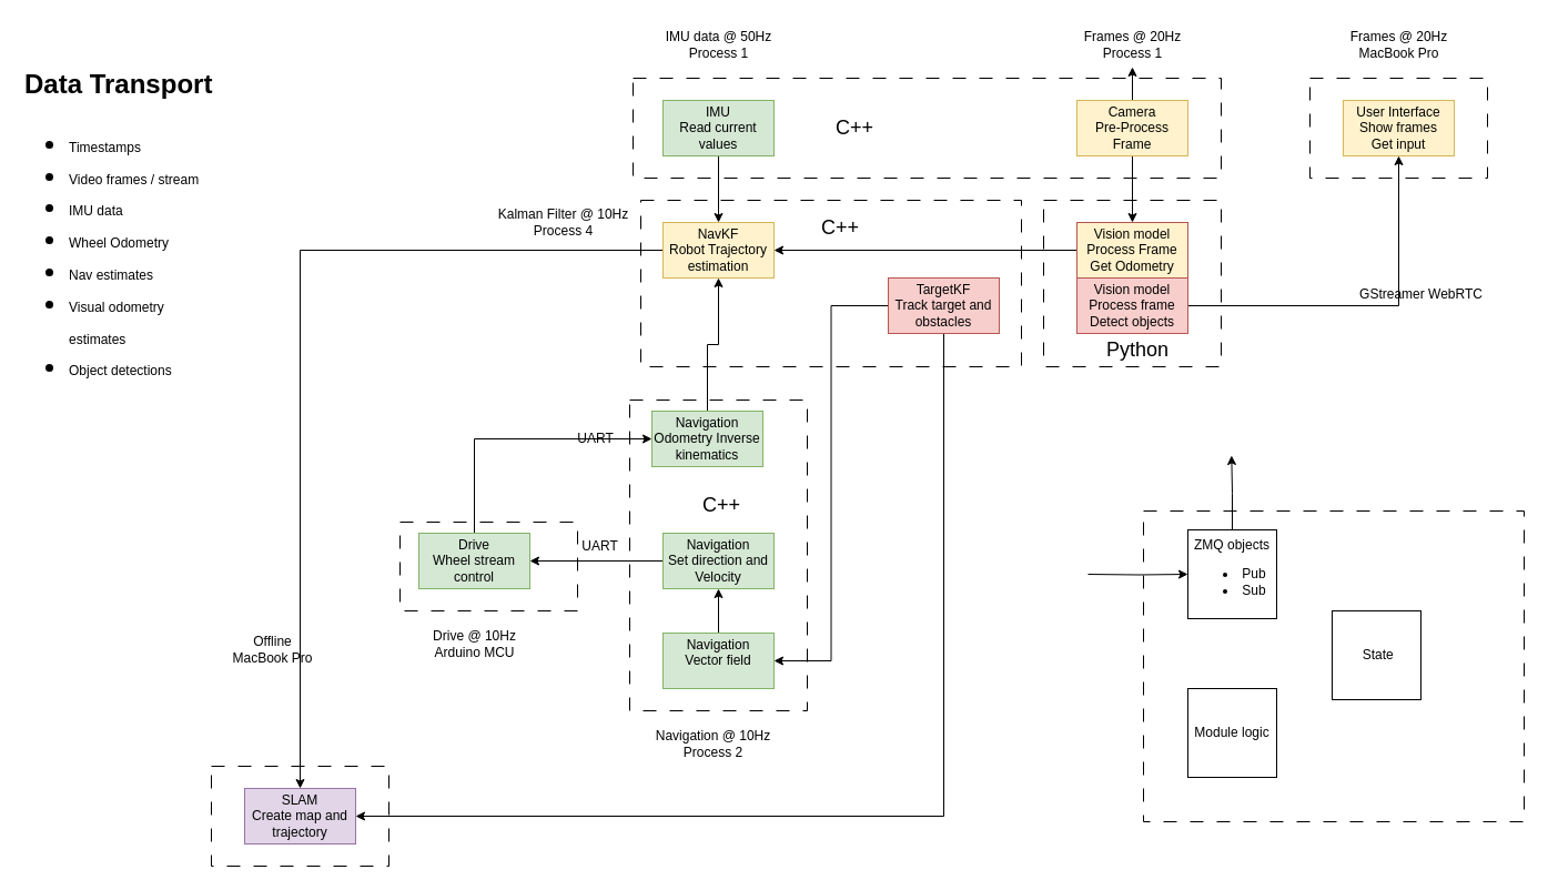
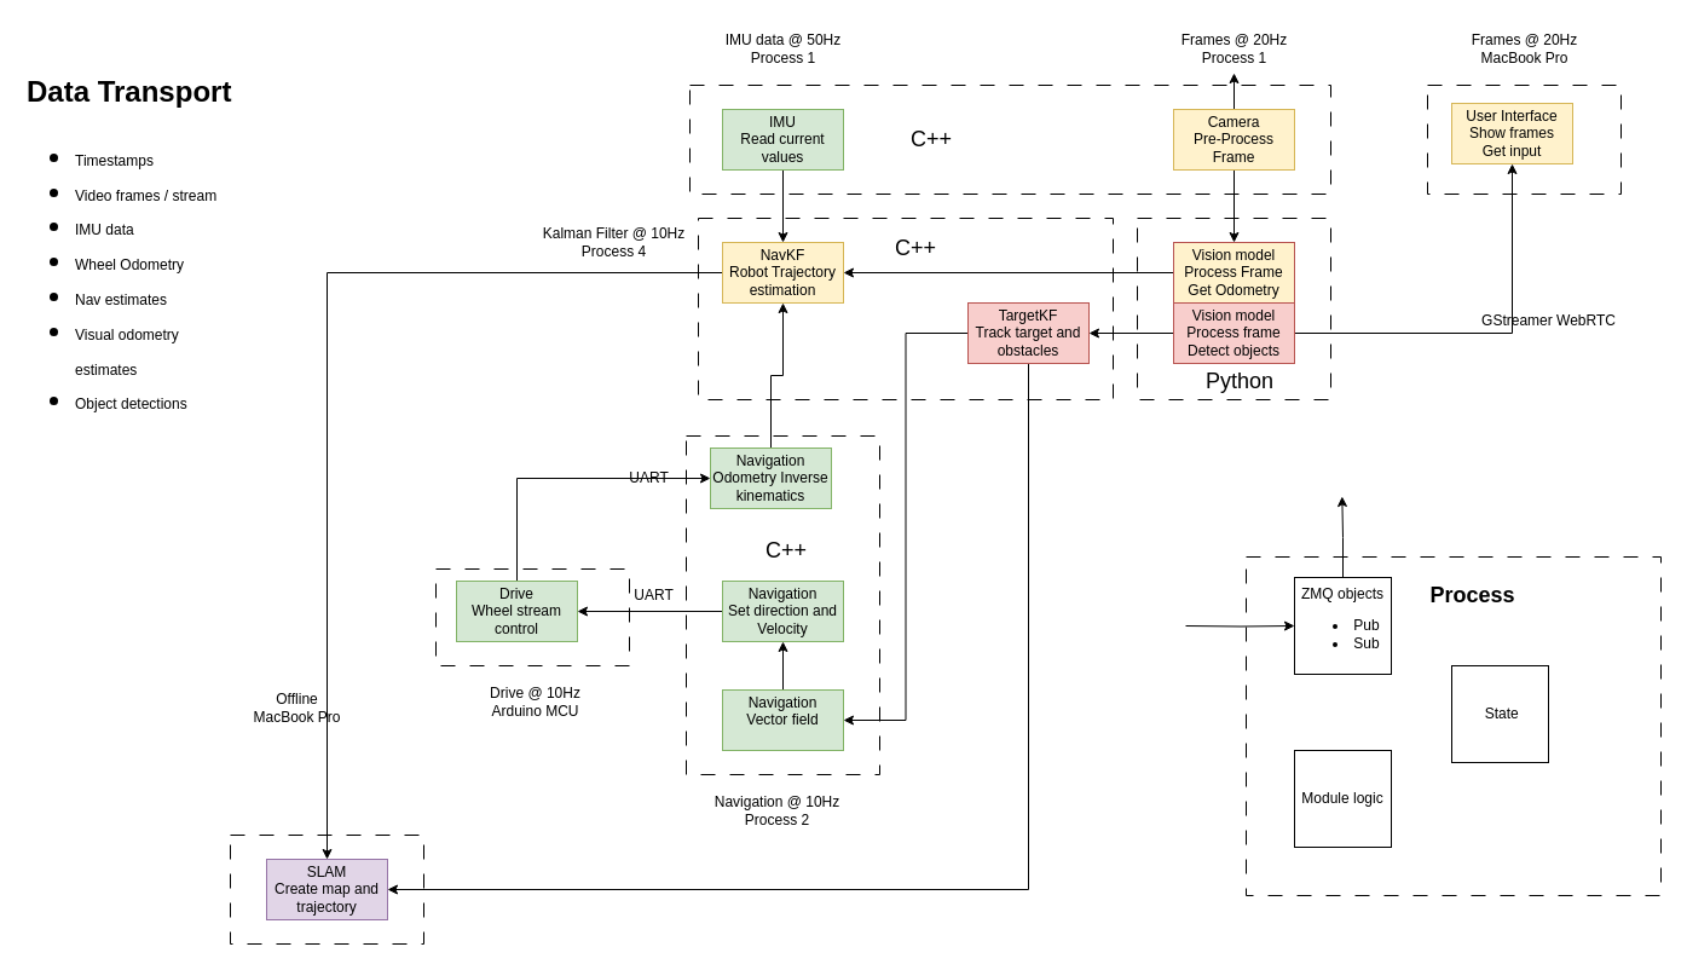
  <mxCell id="0" />
  <mxCell id="1" parent="0" />
  <mxCell id="2" value="" style="rounded=0;whiteSpace=wrap;html=1;fillColor=none;dashed=1;dashPattern=12 12;" vertex="1" parent="1"><mxGeometry x="1030" y="460" width="343" height="280" as="geometry" /></mxCell>
  <mxCell id="3" value="UART" style="text;html=1;align=center;verticalAlign=middle;resizable=0;points=[];autosize=1;strokeColor=none;fillColor=none;" parent="1" vertex="1"><mxGeometry x="510" y="477" width="60" height="30" as="geometry" /></mxCell>
  <mxCell id="4" value="" style="rounded=0;whiteSpace=wrap;html=1;fillColor=none;dashed=1;dashPattern=12 12;" parent="1" vertex="1"><mxGeometry x="940" y="180" width="160" height="150" as="geometry" /></mxCell>
  <mxCell id="5" value="" style="rounded=0;whiteSpace=wrap;html=1;fillColor=none;dashed=1;dashPattern=12 12;" parent="1" vertex="1"><mxGeometry x="577" y="180" width="343" height="150" as="geometry" /></mxCell>
  <mxCell id="6" value="" style="rounded=0;whiteSpace=wrap;html=1;fillColor=none;dashed=1;dashPattern=12 12;" parent="1" vertex="1"><mxGeometry x="570" y="70" width="530" height="90" as="geometry" /></mxCell>
  <mxCell id="7" value="" style="rounded=0;whiteSpace=wrap;html=1;fillColor=none;dashed=1;dashPattern=12 12;" parent="1" vertex="1"><mxGeometry x="567" y="360" width="160" height="280" as="geometry" /></mxCell>
  <mxCell id="8" style="edgeStyle=orthogonalEdgeStyle;rounded=0;orthogonalLoop=1;jettySize=auto;html=1;entryX=0.5;entryY=0;entryDx=0;entryDy=0;" parent="1" source="10" target="12" edge="1"><mxGeometry relative="1" as="geometry" /></mxCell>
  <mxCell id="9" value="" style="edgeStyle=orthogonalEdgeStyle;rounded=0;orthogonalLoop=1;jettySize=auto;html=1;" parent="1" source="10" target="32" edge="1"><mxGeometry relative="1" as="geometry" /></mxCell>
  <mxCell id="10" value="Camera&lt;div&gt;Pre-Process Frame&lt;/div&gt;" style="html=1;dashed=0;whiteSpace=wrap;fillColor=#fff2cc;strokeColor=#d6b656;" parent="1" vertex="1"><mxGeometry x="970" y="90" width="100" height="50" as="geometry" /></mxCell>
  <mxCell id="11" style="edgeStyle=orthogonalEdgeStyle;rounded=0;orthogonalLoop=1;jettySize=auto;html=1;entryX=1;entryY=0.5;entryDx=0;entryDy=0;" parent="1" source="12" target="20" edge="1"><mxGeometry relative="1" as="geometry" /></mxCell>
  <mxCell id="12" value="&lt;div&gt;Vision model&lt;/div&gt;&lt;div&gt;Process Frame&lt;/div&gt;&lt;div&gt;Get Odometry&lt;/div&gt;" style="html=1;dashed=0;whiteSpace=wrap;fillColor=#fff2cc;strokeColor=#b85450;" parent="1" vertex="1"><mxGeometry x="970" y="200" width="100" height="50" as="geometry" /></mxCell>
  <mxCell id="13" style="edgeStyle=orthogonalEdgeStyle;rounded=0;orthogonalLoop=1;jettySize=auto;html=1;" parent="1" source="14" target="20" edge="1"><mxGeometry relative="1" as="geometry" /></mxCell>
  <mxCell id="14" value="&lt;div&gt;&lt;span style=&quot;background-color: transparent; color: light-dark(rgb(0, 0, 0), rgb(255, 255, 255));&quot;&gt;Navigation&lt;/span&gt;&lt;/div&gt;&lt;div&gt;&lt;span style=&quot;background-color: transparent; color: light-dark(rgb(0, 0, 0), rgb(255, 255, 255));&quot;&gt;Odometry Inverse kinematics&lt;/span&gt;&lt;/div&gt;" style="html=1;dashed=0;whiteSpace=wrap;fillColor=#d5e8d4;strokeColor=#82b366;" parent="1" vertex="1"><mxGeometry x="587" y="370" width="100" height="50" as="geometry" /></mxCell>
  <mxCell id="15" style="edgeStyle=orthogonalEdgeStyle;rounded=0;orthogonalLoop=1;jettySize=auto;html=1;exitX=0.5;exitY=0;exitDx=0;exitDy=0;entryX=0;entryY=0.5;entryDx=0;entryDy=0;" parent="1" source="16" target="14" edge="1"><mxGeometry relative="1" as="geometry" /></mxCell>
  <mxCell id="16" value="&lt;div&gt;Drive&lt;/div&gt;&lt;div&gt;Wheel stream control&lt;/div&gt;" style="html=1;dashed=0;whiteSpace=wrap;fillColor=#d5e8d4;strokeColor=#82b366;" parent="1" vertex="1"><mxGeometry x="377" y="480" width="100" height="50" as="geometry" /></mxCell>
  <mxCell id="17" value="" style="edgeStyle=orthogonalEdgeStyle;rounded=0;orthogonalLoop=1;jettySize=auto;html=1;" parent="1" source="18" target="16" edge="1"><mxGeometry relative="1" as="geometry" /></mxCell>
  <mxCell id="18" value="&lt;div&gt;&lt;span style=&quot;background-color: transparent; color: light-dark(rgb(0, 0, 0), rgb(255, 255, 255));&quot;&gt;Navigation&lt;/span&gt;&lt;/div&gt;&lt;div&gt;&lt;span style=&quot;background-color: transparent; color: light-dark(rgb(0, 0, 0), rgb(255, 255, 255));&quot;&gt;Set direction and Velocity&lt;/span&gt;&lt;/div&gt;" style="html=1;dashed=0;whiteSpace=wrap;fillColor=#d5e8d4;strokeColor=#82b366;" parent="1" vertex="1"><mxGeometry x="597" y="480" width="100" height="50" as="geometry" /></mxCell>
  <mxCell id="19" style="edgeStyle=orthogonalEdgeStyle;rounded=0;orthogonalLoop=1;jettySize=auto;html=1;" parent="1" source="20" target="29" edge="1"><mxGeometry relative="1" as="geometry" /></mxCell>
  <mxCell id="20" value="&lt;div&gt;NavKF&lt;/div&gt;&lt;div&gt;Robot Trajectory estimation&lt;/div&gt;" style="html=1;dashed=0;whiteSpace=wrap;fillColor=#fff2cc;strokeColor=#d6b656;" parent="1" vertex="1"><mxGeometry x="597" y="200" width="100" height="50" as="geometry" /></mxCell>
  <mxCell id="21" style="edgeStyle=orthogonalEdgeStyle;rounded=0;orthogonalLoop=1;jettySize=auto;html=1;entryX=0.5;entryY=0;entryDx=0;entryDy=0;" parent="1" source="22" target="20" edge="1"><mxGeometry relative="1" as="geometry" /></mxCell>
  <mxCell id="22" value="&lt;div&gt;IMU&lt;/div&gt;&lt;div&gt;Read current values&lt;/div&gt;" style="html=1;dashed=0;whiteSpace=wrap;fillColor=#d5e8d4;strokeColor=#82b366;" parent="1" vertex="1"><mxGeometry x="597" y="90" width="100" height="50" as="geometry" /></mxCell>
+ <mxCell id="23" style="edgeStyle=orthogonalEdgeStyle;rounded=0;orthogonalLoop=1;jettySize=auto;html=1;entryX=1;entryY=0.5;entryDx=0;entryDy=0;" parent="1" source="25" target="28" edge="1"><mxGeometry relative="1" as="geometry" /></mxCell>
  <mxCell id="24" style="edgeStyle=orthogonalEdgeStyle;rounded=0;orthogonalLoop=1;jettySize=auto;html=1;entryX=0.5;entryY=1;entryDx=0;entryDy=0;" parent="1" source="25" target="39" edge="1"><mxGeometry relative="1" as="geometry"><mxPoint x="1260" y="150" as="targetPoint" /></mxGeometry></mxCell>
  <mxCell id="25" value="&lt;div&gt;Vision model&lt;/div&gt;&lt;div&gt;Process frame&lt;/div&gt;&lt;div&gt;Detect objects&lt;/div&gt;" style="html=1;dashed=0;whiteSpace=wrap;fillColor=#f8cecc;strokeColor=#b85450;" parent="1" vertex="1"><mxGeometry x="970" y="250" width="100" height="50" as="geometry" /></mxCell>
  <mxCell id="26" style="edgeStyle=orthogonalEdgeStyle;rounded=0;orthogonalLoop=1;jettySize=auto;html=1;entryX=1;entryY=0.5;entryDx=0;entryDy=0;" parent="1" source="28" target="31" edge="1"><mxGeometry relative="1" as="geometry" /></mxCell>
  <mxCell id="27" style="edgeStyle=orthogonalEdgeStyle;rounded=0;orthogonalLoop=1;jettySize=auto;html=1;entryX=1;entryY=0.5;entryDx=0;entryDy=0;" parent="1" source="28" target="29" edge="1"><mxGeometry relative="1" as="geometry"><Array as="points"><mxPoint x="850" y="735" /></Array></mxGeometry></mxCell>
  <mxCell id="28" value="&lt;div&gt;TargetKF&lt;/div&gt;&lt;div&gt;Track target and obstacles&lt;/div&gt;" style="html=1;dashed=0;whiteSpace=wrap;fillColor=#f8cecc;strokeColor=#b85450;" parent="1" vertex="1"><mxGeometry x="800" y="250" width="100" height="50" as="geometry" /></mxCell>
  <mxCell id="29" value="&lt;div&gt;SLAM&lt;/div&gt;&lt;div&gt;Create map and trajectory&lt;/div&gt;" style="html=1;dashed=0;whiteSpace=wrap;fillColor=#e1d5e7;strokeColor=#9673a6;" parent="1" vertex="1"><mxGeometry x="220" y="710" width="100" height="50" as="geometry" /></mxCell>
  <mxCell id="30" style="edgeStyle=orthogonalEdgeStyle;rounded=0;orthogonalLoop=1;jettySize=auto;html=1;entryX=0.5;entryY=1;entryDx=0;entryDy=0;" parent="1" source="31" target="18" edge="1"><mxGeometry relative="1" as="geometry" /></mxCell>
  <mxCell id="31" value="&lt;div&gt;&lt;span style=&quot;background-color: transparent; color: light-dark(rgb(0, 0, 0), rgb(255, 255, 255));&quot;&gt;Navigation&lt;/span&gt;&lt;/div&gt;&lt;div&gt;&lt;span style=&quot;background-color: transparent; color: light-dark(rgb(0, 0, 0), rgb(255, 255, 255));&quot;&gt;Vector field&lt;/span&gt;&lt;/div&gt;&lt;div&gt;&lt;br&gt;&lt;/div&gt;" style="html=1;dashed=0;whiteSpace=wrap;fillColor=#d5e8d4;strokeColor=#82b366;" parent="1" vertex="1"><mxGeometry x="597" y="570" width="100" height="50" as="geometry" /></mxCell>
  <mxCell id="32" value="Frames @ 20Hz&lt;div&gt;Process 1&lt;/div&gt;" style="text;html=1;align=center;verticalAlign=middle;resizable=0;points=[];autosize=1;strokeColor=none;fillColor=none;" parent="1" vertex="1"><mxGeometry x="965" y="20" width="110" height="40" as="geometry" /></mxCell>
  <mxCell id="33" value="Navigation @ 10Hz&lt;div&gt;Process 2&lt;/div&gt;" style="text;html=1;align=center;verticalAlign=middle;resizable=0;points=[];autosize=1;strokeColor=none;fillColor=none;" parent="1" vertex="1"><mxGeometry x="577" y="650" width="130" height="40" as="geometry" /></mxCell>
  <mxCell id="34" value="IMU data @ 50Hz&lt;div&gt;Process 1&lt;/div&gt;" style="text;html=1;align=center;verticalAlign=middle;resizable=0;points=[];autosize=1;strokeColor=none;fillColor=none;" parent="1" vertex="1"><mxGeometry x="587" y="20" width="120" height="40" as="geometry" /></mxCell>
  <mxCell id="35" value="GStreamer WebRTC" style="text;html=1;align=center;verticalAlign=middle;resizable=0;points=[];autosize=1;strokeColor=none;fillColor=none;" parent="1" vertex="1"><mxGeometry x="1215" y="250" width="130" height="30" as="geometry" /></mxCell>
  <mxCell id="36" value="Kalman Filter @ 10Hz&lt;div&gt;Process 4&lt;/div&gt;" style="text;html=1;align=center;verticalAlign=middle;resizable=0;points=[];autosize=1;strokeColor=none;fillColor=none;" parent="1" vertex="1"><mxGeometry x="437" y="180" width="140" height="40" as="geometry" /></mxCell>
  <mxCell id="37" value="" style="rounded=0;whiteSpace=wrap;html=1;fillColor=none;dashed=1;dashPattern=12 12;" parent="1" vertex="1"><mxGeometry x="360" y="470" width="160" height="80" as="geometry" /></mxCell>
- <mxCell id="38" value="Drive @ 10Hz&lt;div&gt;Arduino MCU&lt;/div&gt;" style="text;html=1;align=center;verticalAlign=middle;resizable=0;points=[];autosize=1;strokeColor=none;fillColor=none;" parent="1" vertex="1"><mxGeometry x="377" y="560" width="100" height="40" as="geometry" /></mxCell>
- <mxCell id="39" value="&lt;div&gt;User Interface&lt;/div&gt;&lt;div&gt;Show frames&lt;/div&gt;&lt;div&gt;Get input&lt;/div&gt;" style="html=1;dashed=0;whiteSpace=wrap;fillColor=#fff2cc;strokeColor=#d6b656;" parent="1" vertex="1"><mxGeometry x="1210" y="90" width="100" height="50" as="geometry" /></mxCell>
+ <mxCell id="38" value="Drive @ 10Hz&lt;div&gt;Arduino MCU&lt;/div&gt;" style="text;html=1;align=center;verticalAlign=middle;resizable=0;points=[];autosize=1;strokeColor=none;fillColor=none;" parent="1" vertex="1"><mxGeometry x="392" y="560" width="100" height="40" as="geometry" /></mxCell>
+ <mxCell id="39" value="&lt;div&gt;User Interface&lt;/div&gt;&lt;div&gt;Show frames&lt;/div&gt;&lt;div&gt;Get input&lt;/div&gt;" style="html=1;dashed=0;whiteSpace=wrap;fillColor=#fff2cc;strokeColor=#d6b656;" parent="1" vertex="1"><mxGeometry x="1200" y="85" width="100" height="50" as="geometry" /></mxCell>
  <mxCell id="40" value="" style="rounded=0;whiteSpace=wrap;html=1;fillColor=none;dashed=1;dashPattern=12 12;" parent="1" vertex="1"><mxGeometry x="1180" y="70" width="160" height="90" as="geometry" /></mxCell>
  <mxCell id="41" value="Frames @ 20Hz&lt;div&gt;MacBook Pro&lt;/div&gt;" style="text;html=1;align=center;verticalAlign=middle;resizable=0;points=[];autosize=1;strokeColor=none;fillColor=none;" parent="1" vertex="1"><mxGeometry x="1205" y="20" width="110" height="40" as="geometry" /></mxCell>
  <mxCell id="42" value="UART" style="text;html=1;align=center;verticalAlign=middle;resizable=0;points=[];autosize=1;strokeColor=none;fillColor=none;" parent="1" vertex="1"><mxGeometry x="506" y="380" width="60" height="30" as="geometry" /></mxCell>
  <mxCell id="43" value="" style="rounded=0;whiteSpace=wrap;html=1;fillColor=none;dashed=1;dashPattern=12 12;" parent="1" vertex="1"><mxGeometry x="190" y="690" width="160" height="90" as="geometry" /></mxCell>
  <mxCell id="44" value="&lt;div&gt;Offline&lt;/div&gt;&lt;div&gt;MacBook Pro&lt;/div&gt;" style="text;html=1;align=center;verticalAlign=middle;resizable=0;points=[];autosize=1;strokeColor=none;fillColor=none;" parent="1" vertex="1"><mxGeometry x="195" y="565" width="100" height="40" as="geometry" /></mxCell>
  <mxCell id="45" value="&lt;h1 style=&quot;margin-top: 0px;&quot;&gt;&lt;span style=&quot;background-color: transparent; color: light-dark(rgb(0, 0, 0), rgb(255, 255, 255));&quot;&gt;Data Transport&lt;/span&gt;&lt;/h1&gt;&lt;h1 style=&quot;margin-top: 0px;&quot;&gt;&lt;ul&gt;&lt;li&gt;&lt;span style=&quot;background-color: transparent; color: light-dark(rgb(0, 0, 0), rgb(255, 255, 255)); font-size: 12px; font-weight: normal;&quot;&gt;Timestamps&lt;/span&gt;&lt;/li&gt;&lt;li&gt;&lt;span style=&quot;background-color: transparent; color: light-dark(rgb(0, 0, 0), rgb(255, 255, 255)); font-size: 12px; font-weight: normal;&quot;&gt;Video frames / stream&lt;/span&gt;&lt;/li&gt;&lt;li&gt;&lt;span style=&quot;background-color: transparent; color: light-dark(rgb(0, 0, 0), rgb(255, 255, 255)); font-size: 12px; font-weight: normal;&quot;&gt;IMU data&lt;/span&gt;&lt;/li&gt;&lt;li&gt;&lt;span style=&quot;background-color: transparent; color: light-dark(rgb(0, 0, 0), rgb(255, 255, 255)); font-size: 12px; font-weight: normal;&quot;&gt;Wheel Odometry&lt;/span&gt;&lt;/li&gt;&lt;li&gt;&lt;span style=&quot;background-color: transparent; color: light-dark(rgb(0, 0, 0), rgb(255, 255, 255)); font-size: 12px; font-weight: normal;&quot;&gt;Nav estimates&lt;/span&gt;&lt;/li&gt;&lt;li&gt;&lt;span style=&quot;background-color: transparent; color: light-dark(rgb(0, 0, 0), rgb(255, 255, 255)); font-size: 12px; font-weight: normal;&quot;&gt;Visual odometry estimates&lt;/span&gt;&lt;/li&gt;&lt;li&gt;&lt;span style=&quot;background-color: transparent; color: light-dark(rgb(0, 0, 0), rgb(255, 255, 255)); font-size: 12px; font-weight: normal;&quot;&gt;Object detections&lt;span style=&quot;white-space: pre;&quot;&gt;&#09;&lt;/span&gt;&lt;/span&gt;&lt;/li&gt;&lt;/ul&gt;&lt;/h1&gt;" style="text;html=1;whiteSpace=wrap;overflow=hidden;rounded=0;" vertex="1" parent="1"><mxGeometry x="20" y="55" width="180" height="315" as="geometry" /></mxCell>
  <mxCell id="46" style="edgeStyle=orthogonalEdgeStyle;rounded=0;orthogonalLoop=1;jettySize=auto;html=1;exitX=0.5;exitY=0;exitDx=0;exitDy=0;" edge="1" parent="1" source="48"><mxGeometry relative="1" as="geometry"><mxPoint x="1109.333" y="410" as="targetPoint" /></mxGeometry></mxCell>
  <mxCell id="47" style="edgeStyle=orthogonalEdgeStyle;rounded=0;orthogonalLoop=1;jettySize=auto;html=1;" edge="1" parent="1" target="48"><mxGeometry relative="1" as="geometry"><mxPoint x="980" y="517" as="sourcePoint" /></mxGeometry></mxCell>
  <mxCell id="48" value="ZMQ objects&lt;div&gt;&lt;ul&gt;&lt;li&gt;Pub&lt;/li&gt;&lt;li&gt;Sub&lt;/li&gt;&lt;/ul&gt;&lt;/div&gt;" style="whiteSpace=wrap;html=1;aspect=fixed;" vertex="1" parent="1"><mxGeometry x="1070" y="477" width="80" height="80" as="geometry" /></mxCell>
  <mxCell id="49" value="Module logic" style="whiteSpace=wrap;html=1;aspect=fixed;" vertex="1" parent="1"><mxGeometry x="1070" y="620" width="80" height="80" as="geometry" /></mxCell>
  <mxCell id="50" value="&amp;nbsp;State" style="whiteSpace=wrap;html=1;aspect=fixed;" vertex="1" parent="1"><mxGeometry x="1200" y="550" width="80" height="80" as="geometry" /></mxCell>
+ <mxCell id="51" value="&lt;font style=&quot;font-size: 18px;&quot;&gt;&lt;b&gt;Process&amp;nbsp;&lt;/b&gt;&lt;/font&gt;" style="text;html=1;align=center;verticalAlign=middle;whiteSpace=wrap;rounded=0;" vertex="1" parent="1"><mxGeometry x="1190" y="477" width="60" height="30" as="geometry" /></mxCell>
  <mxCell id="52" value="&lt;font style=&quot;font-size: 18px;&quot;&gt;C++&lt;/font&gt;" style="text;html=1;align=center;verticalAlign=middle;whiteSpace=wrap;rounded=0;" vertex="1" parent="1"><mxGeometry x="620" y="440" width="60" height="30" as="geometry" /></mxCell>
  <mxCell id="53" value="&lt;font style=&quot;font-size: 18px;&quot;&gt;C++&lt;/font&gt;" style="text;html=1;align=center;verticalAlign=middle;whiteSpace=wrap;rounded=0;" vertex="1" parent="1"><mxGeometry x="740" y="100" width="60" height="30" as="geometry" /></mxCell>
  <mxCell id="54" value="&lt;font style=&quot;font-size: 18px;&quot;&gt;C++&lt;/font&gt;" style="text;html=1;align=center;verticalAlign=middle;whiteSpace=wrap;rounded=0;" vertex="1" parent="1"><mxGeometry x="727" y="190" width="60" height="30" as="geometry" /></mxCell>
  <mxCell id="55" value="&lt;font style=&quot;font-size: 18px;&quot;&gt;Python&lt;/font&gt;" style="text;html=1;align=center;verticalAlign=middle;whiteSpace=wrap;rounded=0;" vertex="1" parent="1"><mxGeometry x="995" y="300" width="60" height="30" as="geometry" /></mxCell>
